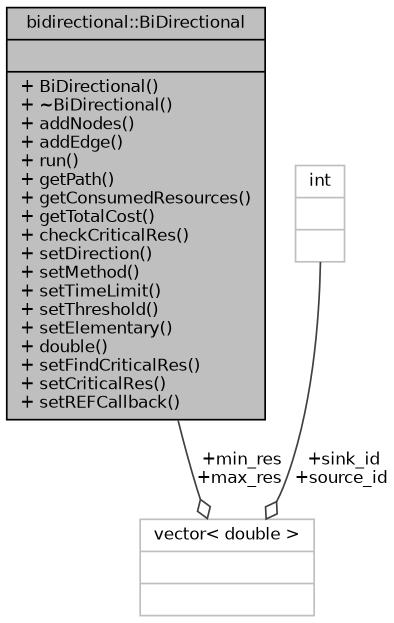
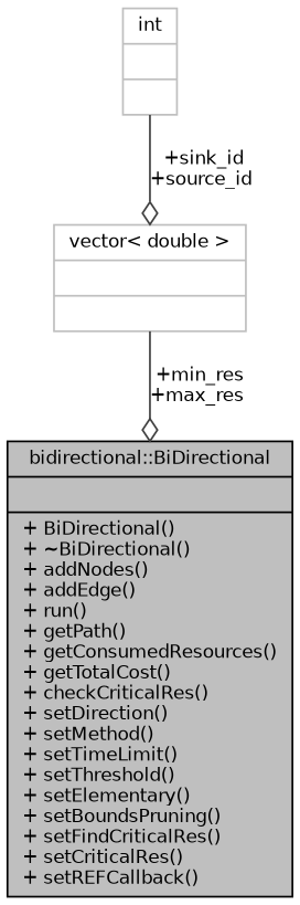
  digraph {
    node [color=grey75 fontname=Helvetica fontsize=10 shape=record]
    edge [arrowhead=odiamond color=grey25 fontname=Helvetica fontsize=10 labelfontname=Helvetica labelfontsize=10 style=solid]
-   n1 [color=black fillcolor=grey75 fontcolor=black height=0.2 label="{bidirectional::BiDirectional\n||+ BiDirectional()\l+ ~BiDirectional()\l+ addNodes()\l+ addEdge()\l+ run()\l+ getPath()\l+ getConsumedResources()\l+ getTotalCost()\l+ checkCriticalRes()\l+ setDirection()\l+ setMethod()\l+ setTimeLimit()\l+ setThreshold()\l+ setElementary()\l+ double()\l+ setFindCriticalRes()\l+ setCriticalRes()\l+ setREFCallback()\l}" style=filled width=0.4]
+   n1 [color=black fillcolor=grey75 fontcolor=black height=0.2 label="{bidirectional::BiDirectional\n||+ BiDirectional()\l+ ~BiDirectional()\l+ addNodes()\l+ addEdge()\l+ run()\l+ getPath()\l+ getConsumedResources()\l+ getTotalCost()\l+ checkCriticalRes()\l+ setDirection()\l+ setMethod()\l+ setTimeLimit()\l+ setThreshold()\l+ setElementary()\l+ setBoundsPruning()\l+ setFindCriticalRes()\l+ setCriticalRes()\l+ setREFCallback()\l}" style=filled width=0.4]
    n2 [height=0.2 label="{vector\< double \>\n||}" width=0.4]
    n3 [height=0.2 label="{int\n||}" width=0.4]
-   n1 -> n2 [label=" +min_res\n+max_res"]
+   n2 -> n1 [label=" +min_res\n+max_res"]
    n3 -> n2 [label=" +sink_id\n+source_id"]
  }
